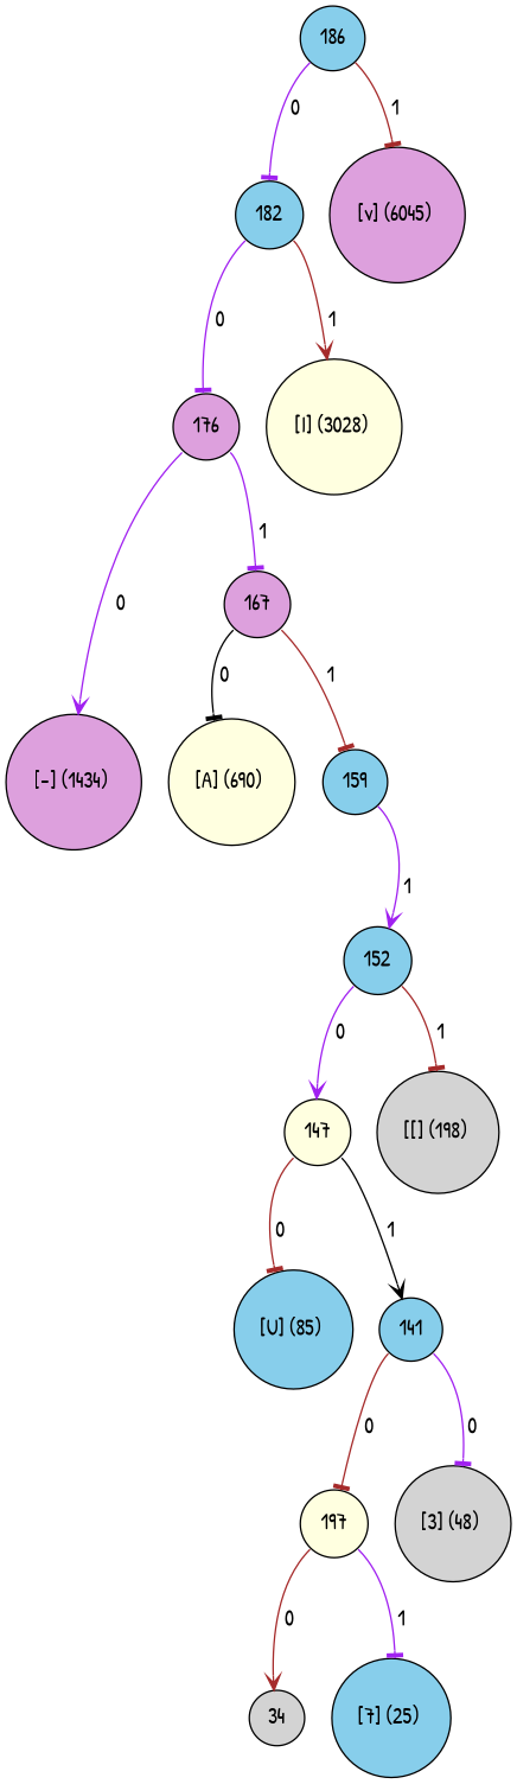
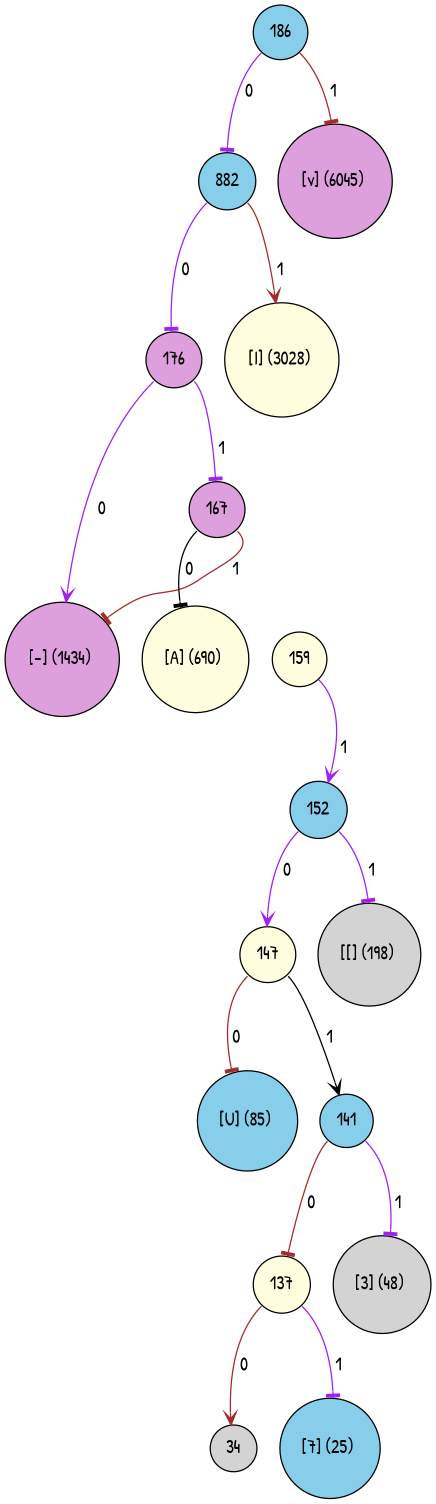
  digraph {
    fontname="Patrick Hand"
    node [fillcolor=skyblue fontname="Patrick Hand" shape=circle style=filled]
    edge [arrowhead=tee color=purple fontname="Patrick Hand" tailport=se]
    n1 [fillcolor=plum label="[v] (6045) " width=0.5]
    186 [width=0.5]
-   n3 [label=182 width=0.5]
+   n3 [label=882 width=0.5]
    n4 [fillcolor=lightyellow label="[I] (3028) " width=0.5]
    n5 [fillcolor=plum label=176 width=0.5]
    n6 [fillcolor=plum label="[-] (1434) " width=0.5]
    n7 [fillcolor=plum label=167 width=0.5]
    n8 [fillcolor=lightyellow label="[A] (690) " width=0.5]
-   n9 [label=159 width=0.5]
+   n9 [fillcolor=lightyellow label=159 width=0.5]
    n10 [label=152 width=0.5]
    n11 [fillcolor=lightgrey label="[[] (198) " width=0.5]
    n12 [fillcolor=lightyellow label=147 width=0.5]
    n13 [label="[U] (85) " width=0.5]
    n14 [label=141 width=0.5]
    n15 [fillcolor=lightgrey label="[3] (48) " width=0.5]
-   n16 [fillcolor=lightyellow label=197 width=0.5]
+   n16 [fillcolor=lightyellow label=137 width=0.5]
    n17 [fillcolor=lightgrey label=34 width=0.5]
    n18 [label="[7] (25) " width=0.5]
    186 -> n1 [color=brown label=" 1"]
    186 -> n3 [label=" 0" tailport=sw]
    n3 -> n4 [arrowhead=vee color=brown label=" 1"]
    n3 -> n5 [label=" 0" tailport=sw]
    n5 -> n6 [arrowhead=vee label=" 0" tailport=sw]
    n5 -> n7 [label=" 1"]
    n7 -> n8 [color=black label=" 0" tailport=sw]
-   n7 -> n9 [color=brown label=" 1"]
+   n7 -> n6 [color=brown label=" 1"]
    n9 -> n10 [arrowhead=vee label=" 1"]
-   n10 -> n11 [color=brown label=" 1"]
+   n10 -> n11 [label=" 1"]
    n10 -> n12 [arrowhead=vee label=" 0" tailport=sw]
    n12 -> n13 [color=brown label=" 0" tailport=sw]
    n12 -> n14 [arrowhead=vee color=black label=" 1"]
-   n14 -> n15 [label=" 0"]
+   n14 -> n15 [label=" 1"]
    n14 -> n16 [color=brown label=" 0" tailport=sw]
    n16 -> n17 [arrowhead=vee color=brown label=" 0" tailport=sw]
    n16 -> n18 [label=" 1"]
  }
